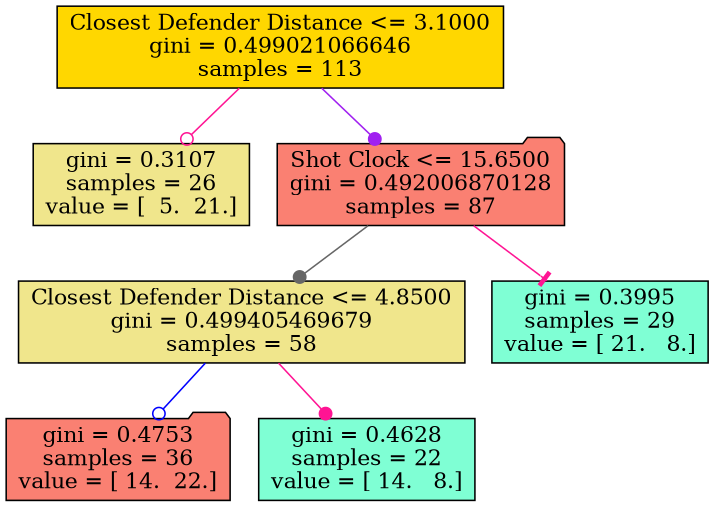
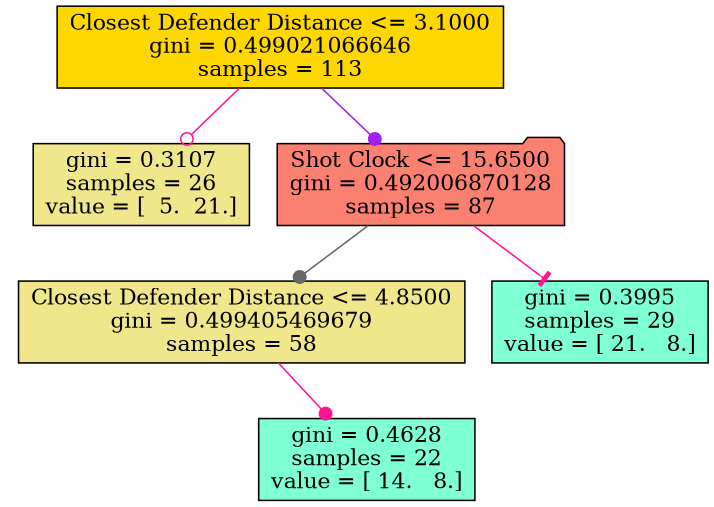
  digraph {
    node [fillcolor=khaki shape=box style=filled]
    edge [arrowhead=dot color=deeppink]
    n1 [fillcolor=gold label="Closest Defender Distance <= 3.1000\ngini = 0.499021066646\nsamples = 113"]
    n2 [label="gini = 0.3107\nsamples = 26\nvalue = [  5.  21.]"]
    n3 [fillcolor=salmon label="Shot Clock <= 15.6500\ngini = 0.492006870128\nsamples = 87" shape=folder]
    n4 [label="Closest Defender Distance <= 4.8500\ngini = 0.499405469679\nsamples = 58"]
    n5 [fillcolor=aquamarine label="gini = 0.3995\nsamples = 29\nvalue = [ 21.   8.]"]
-   n6 [fillcolor=salmon label="gini = 0.4753\nsamples = 36\nvalue = [ 14.  22.]" shape=folder]
    n7 [fillcolor=aquamarine label="gini = 0.4628\nsamples = 22\nvalue = [ 14.   8.]"]
    n1 -> n2 [arrowhead=odot]
    n1 -> n3 [color=purple]
    n3 -> n4 [color=gray40]
    n3 -> n5 [arrowhead=tee]
-   n4 -> n6 [arrowhead=odot color=blue]
    n4 -> n7
  }
